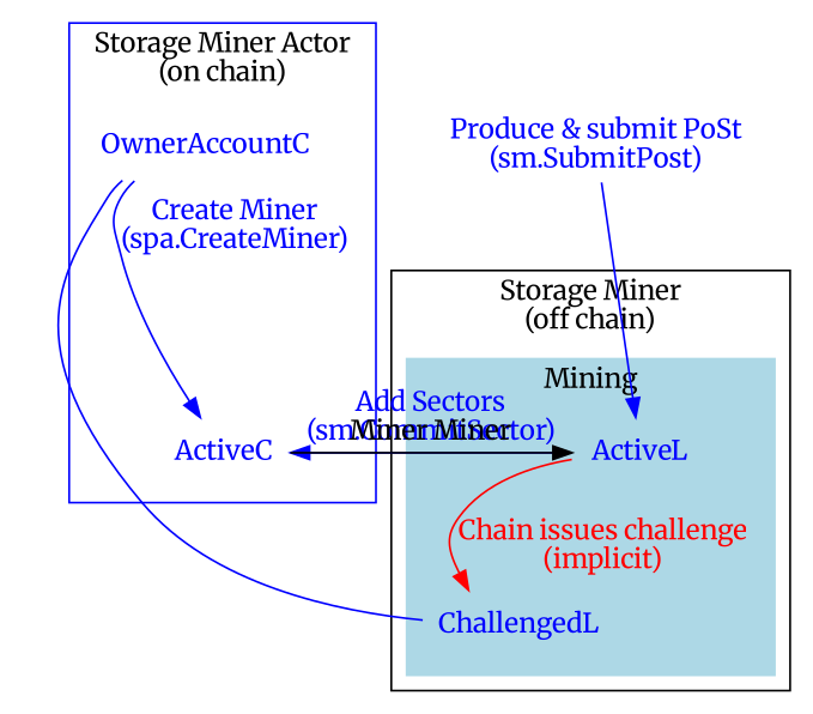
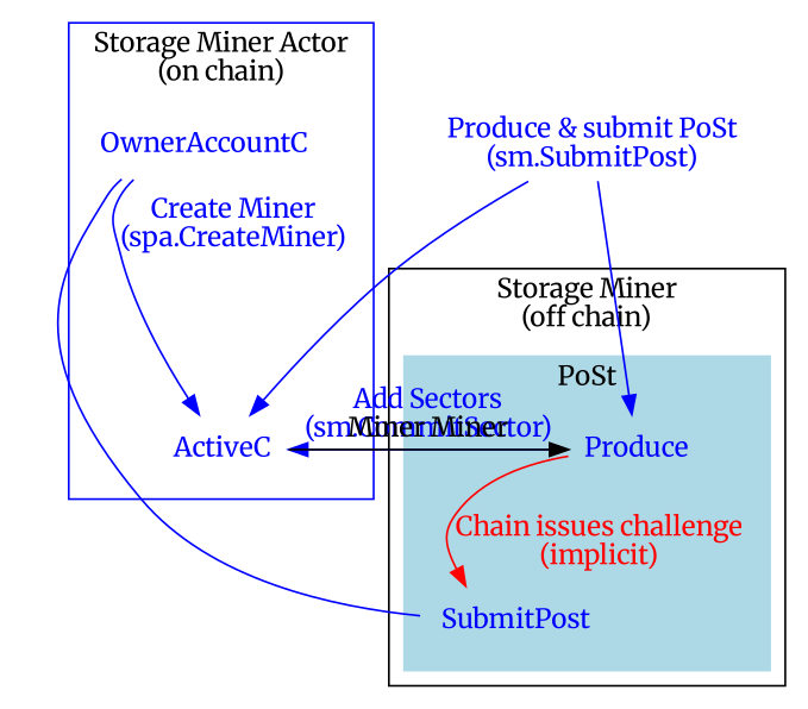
  digraph {
    compound=true
    fontname=Merriweather
    ranksep=0.2
    node [color=blue fontcolor=blue fontname=Merriweather shape=none]
    edge [color=blue fontcolor=blue fontname=Merriweather style=solid]
-   ActiveL
+   ActiveL [label=Produce]
    ActiveC
    n3 [label="Produce & submit PoSt\n(sm.SubmitPost)"]
-   ChallengedL
+   ChallengedL [label=SubmitPost]
    OwnerAccountC
    subgraph sub_1 {
      ActiveL
      ActiveC
      n3
      ChallengedL
    }
    subgraph cluster_2 {
      label="Storage Miner\n(off chain)"
      subgraph cluster_3 {
        color=lightblue
-       label=Mining
+       label=PoSt
        style=filled
        subgraph sub_4 {
          color=lightblue
          label=Mining
          style=filled
          ActiveL
          ChallengedL
        }
        subgraph sub_5 {
          color=lightblue
          label=Mining
          style=filled
        }
      }
    }
    subgraph cluster_6 {
      color=blue
      label="Storage Miner Actor\n(on chain)"
      subgraph sub_7 {
        color=blue
        label="Storage Miner Actor\n(on chain)"
      }
      subgraph sub_8 {
        color=blue
        label="Storage Miner Actor\n(on chain)"
        ActiveC
        OwnerAccountC
      }
    }
    ActiveL -> ActiveC [constraint=false label="Add Sectors\n(sm.CommitSector)"]
    ActiveL -> ChallengedL [color=red fontcolor=red label="Chain issues challenge\n(implicit)"]
    ActiveL -> ChallengedL [style=invis color="" fontcolor=""]
    ActiveC -> ActiveL [label="Miner Miner" color="" fontcolor=""]
    n3 -> ActiveL
+   n3 -> ActiveC
    ChallengedL -> OwnerAccountC [arrowhead=none]
    OwnerAccountC -> ActiveC [label="Create Miner\n(spa.CreateMiner)"]
    OwnerAccountC -> ActiveC [style=invis color="" fontcolor=""]
  }
